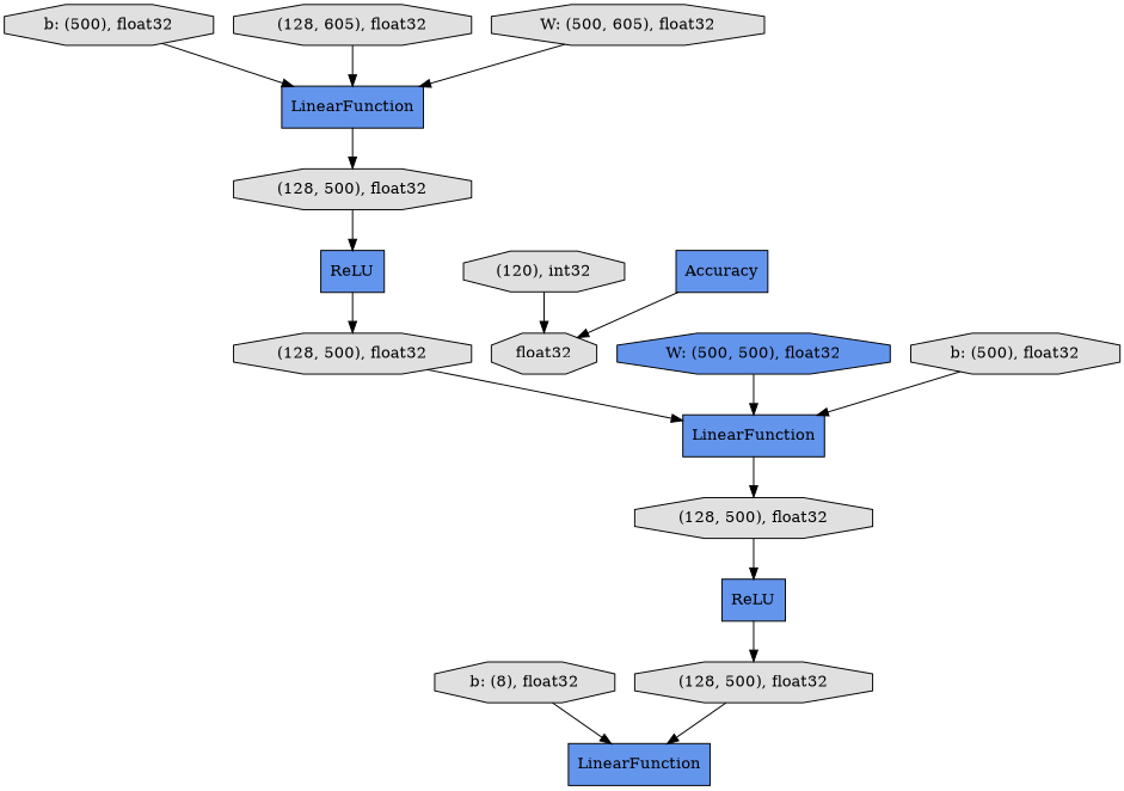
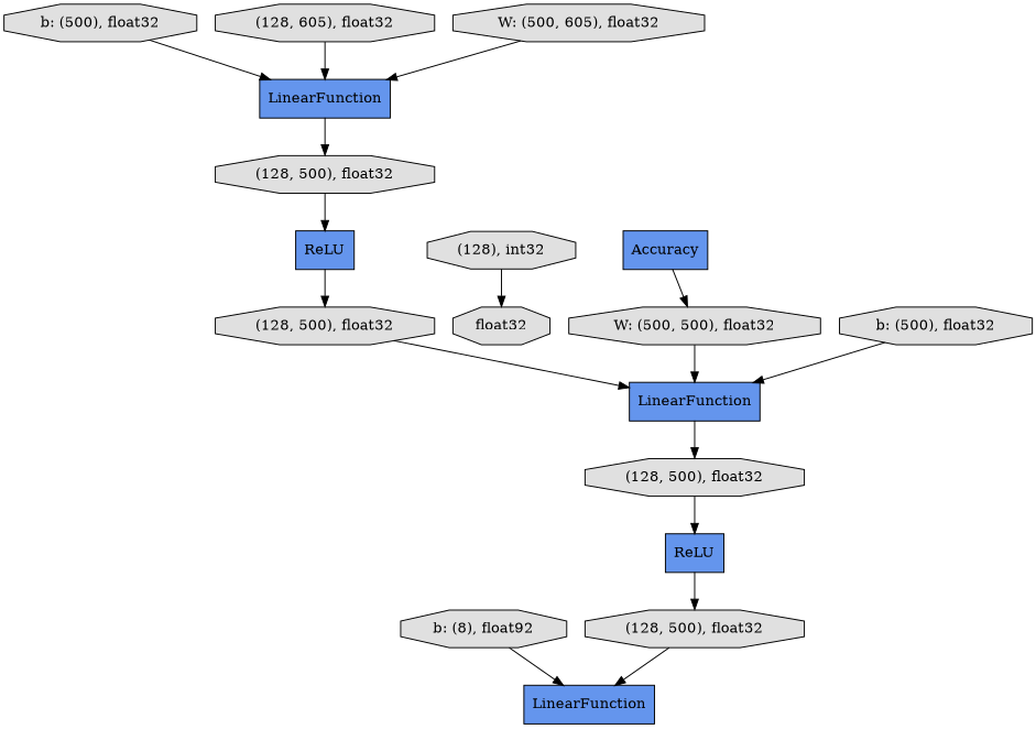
  digraph {
    fontname="DejaVu Serif"
    rankdir=TB
    node [fillcolor="#E0E0E0" fontname="DejaVu Serif" shape=octagon style=filled]
    edge [fontname="DejaVu Serif"]
    n1 [label="(128, 500), float32"]
    n2 [fillcolor="#6495ED" label=LinearFunction shape=record]
    n3 [label="b: (500), float32"]
    n4 [fillcolor="#6495ED" label=LinearFunction shape=record]
    n5 [label="(128, 500), float32"]
-   n6 [label="(120), int32"]
+   n6 [label="(128), int32"]
    n7 [label=float32]
    n8 [fillcolor="#6495ED" label=Accuracy shape=record]
    n9 [fillcolor="#6495ED" label=ReLU shape=record]
    n10 [fillcolor="#6495ED" label=ReLU shape=record]
    n11 [label="(128, 500), float32"]
    n12 [fillcolor="#6495ED" label=LinearFunction shape=record]
    n13 [label="(128, 605), float32"]
    n14 [label="(128, 500), float32"]
-   n15 [fillcolor="#6495ED" label="W: (500, 500), float32"]
-   n16 [label="b: (8), float32"]
+   n15 [label="W: (500, 500), float32"]
+   n16 [label="b: (8), float92"]
    n17 [label="W: (500, 605), float32"]
    n18 [label="b: (500), float32"]
    n1 -> n2
    n3 -> n4
    n4 -> n5
    n5 -> n10
    n6 -> n7
-   n8 -> n7
+   n8 -> n15
    n9 -> n1
    n10 -> n11
    n11 -> n12
    n12 -> n14
    n13 -> n4
    n14 -> n9
    n15 -> n12
    n16 -> n2
    n17 -> n4
    n18 -> n12
  }
